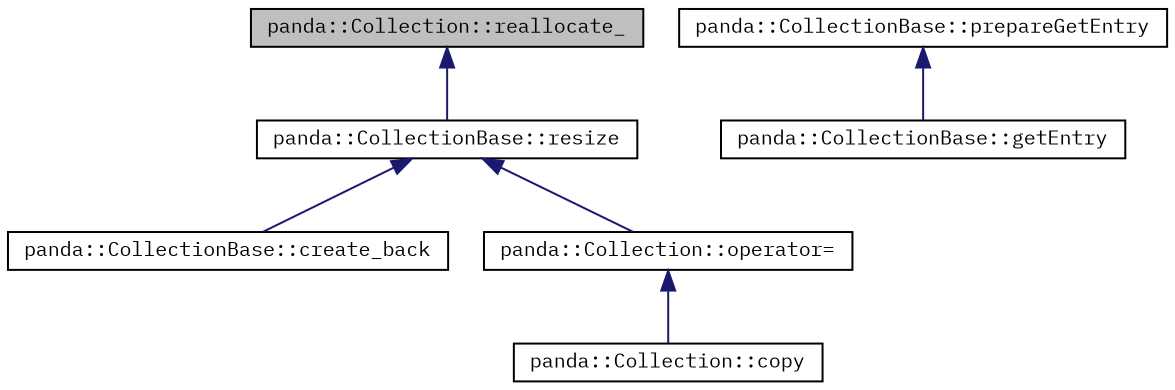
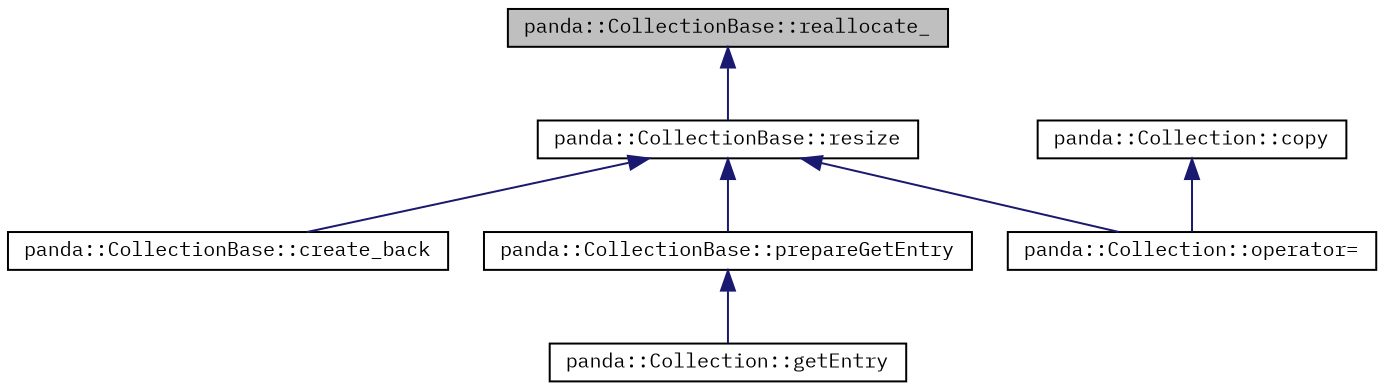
  digraph {
    fontname="IBM Plex Mono"
    rankdir=TB
    node [color=black fillcolor=white fontname="IBM Plex Mono" fontsize=10 shape=record style=filled]
    edge [color=midnightblue dir=back fontname="IBM Plex Mono" fontsize=10 labelfontname=Helvetica labelfontsize=10 style=solid]
-   n1 [fillcolor=grey75 fontcolor=black height=0.2 label="panda::Collection::reallocate_" width=0.4]
+   n1 [fillcolor=grey75 fontcolor=black height=0.2 label="panda::CollectionBase::reallocate_" width=0.4]
    n2 [height=0.2 label="panda::CollectionBase::resize" width=0.4]
    n3 [height=0.2 label="panda::CollectionBase::create_back" width=0.4]
    n4 [height=0.2 label="panda::CollectionBase::prepareGetEntry" width=0.4]
    n5 [height=0.2 label="panda::Collection::operator=" width=0.4]
    n6 [height=0.2 label="panda::Collection::copy" width=0.4]
-   n7 [height=0.2 label="panda::CollectionBase::getEntry" width=0.4]
+   n7 [height=0.2 label="panda::Collection::getEntry" width=0.4]
    n1 -> n2
    n2 -> n3
+   n2 -> n4
    n2 -> n5
    n4 -> n7
-   n5 -> n6
+   n6 -> n5
  }
